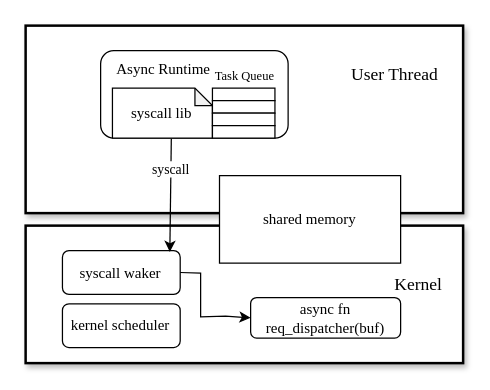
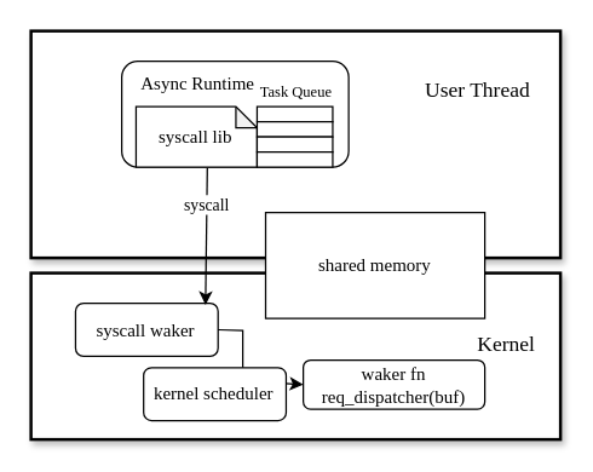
  <mxCell id="0" />
  <mxCell id="1" parent="0" />
  <mxCell id="2" value="" style="rounded=0;whiteSpace=wrap;html=1;strokeWidth=2;container=0;shadow=1;" vertex="1" parent="1"><mxGeometry x="20" y="20" width="350" height="150" as="geometry" /></mxCell>
  <mxCell id="3" value="" style="rounded=0;whiteSpace=wrap;html=1;strokeWidth=2;container=0;shadow=1;" vertex="1" parent="1"><mxGeometry x="20" y="180" width="350" height="110" as="geometry" /></mxCell>
  <mxCell id="4" value="" style="rounded=1;whiteSpace=wrap;html=1;" vertex="1" parent="1"><mxGeometry x="80" y="40" width="150" height="70" as="geometry" /></mxCell>
  <mxCell id="5" value="&lt;font face=&quot;Times New Roman&quot;&gt;Async Runtime&lt;/font&gt;" style="text;html=1;align=center;verticalAlign=middle;resizable=0;points=[];autosize=1;strokeColor=none;fillColor=none;" vertex="1" parent="1"><mxGeometry x="80" y="40" width="100" height="30" as="geometry" /></mxCell>
  <mxCell id="6" value="&lt;font face=&quot;Times New Roman&quot;&gt;syscall waker&lt;/font&gt;" style="rounded=1;whiteSpace=wrap;html=1;" vertex="1" parent="1"><mxGeometry x="49.45" y="200" width="94.21" height="35" as="geometry" /></mxCell>
  <mxCell id="7" value="" style="endArrow=classic;html=1;rounded=0;exitX=0.377;exitY=1.005;exitDx=0;exitDy=0;exitPerimeter=0;entryX=0.912;entryY=0.031;entryDx=0;entryDy=0;entryPerimeter=0;" edge="1" parent="1" source="4" target="6"><mxGeometry width="50" height="50" relative="1" as="geometry"><mxPoint x="310" y="240" as="sourcePoint" /><mxPoint x="127" y="220" as="targetPoint" /></mxGeometry></mxCell>
  <mxCell id="8" value="&lt;font face=&quot;Times New Roman&quot;&gt;syscall&lt;/font&gt;" style="edgeLabel;html=1;align=center;verticalAlign=middle;resizable=0;points=[];" vertex="1" connectable="0" parent="7"><mxGeometry x="-0.468" y="-1" relative="1" as="geometry"><mxPoint as="offset" /></mxGeometry></mxCell>
- <mxCell id="9" value="&lt;font face=&quot;Times New Roman&quot;&gt;async fn req_&lt;/font&gt;&lt;span style=&quot;font-family: &amp;quot;Times New Roman&amp;quot;;&quot;&gt;dispatcher&lt;/span&gt;&lt;font face=&quot;Times New Roman&quot;&gt;(buf)&lt;/font&gt;" style="rounded=1;whiteSpace=wrap;html=1;" vertex="1" parent="1"><mxGeometry x="200" y="237.5" width="120" height="32.5" as="geometry" /></mxCell>
+ <mxCell id="9" value="&lt;font face=&quot;Times New Roman&quot;&gt;waker fn req_&lt;/font&gt;&lt;span style=&quot;font-family: &amp;quot;Times New Roman&amp;quot;;&quot;&gt;dispatcher&lt;/span&gt;&lt;font face=&quot;Times New Roman&quot;&gt;(buf)&lt;/font&gt;" style="rounded=1;whiteSpace=wrap;html=1;" vertex="1" parent="1"><mxGeometry x="200" y="237.5" width="120" height="32.5" as="geometry" /></mxCell>
  <mxCell id="10" value="&lt;font face=&quot;Times New Roman&quot;&gt;syscall lib&lt;/font&gt;" style="shape=note;whiteSpace=wrap;html=1;backgroundOutline=1;darkOpacity=0.05;size=14;" vertex="1" parent="1"><mxGeometry x="89.45" y="70" width="80" height="40" as="geometry" /></mxCell>
  <mxCell id="11" value="" style="rounded=0;whiteSpace=wrap;html=1;" vertex="1" parent="1"><mxGeometry x="169.45" y="70" width="50" height="10" as="geometry" /></mxCell>
  <mxCell id="12" value="" style="rounded=0;whiteSpace=wrap;html=1;" vertex="1" parent="1"><mxGeometry x="169.45" y="80" width="50" height="10" as="geometry" /></mxCell>
  <mxCell id="13" value="" style="rounded=0;whiteSpace=wrap;html=1;" vertex="1" parent="1"><mxGeometry x="169.45" y="90" width="50" height="10" as="geometry" /></mxCell>
  <mxCell id="14" value="" style="rounded=0;whiteSpace=wrap;html=1;" vertex="1" parent="1"><mxGeometry x="169.45" y="100" width="50" height="10" as="geometry" /></mxCell>
  <mxCell id="15" value="&lt;font style=&quot;font-size: 10px;&quot; face=&quot;Times New Roman&quot;&gt;Task Queue&lt;/font&gt;" style="text;html=1;align=center;verticalAlign=middle;resizable=0;points=[];autosize=1;strokeColor=none;fillColor=none;" vertex="1" parent="1"><mxGeometry x="160" y="45" width="70" height="30" as="geometry" /></mxCell>
  <mxCell id="16" value="" style="endArrow=classic;html=1;rounded=0;exitX=1;exitY=0.5;exitDx=0;exitDy=0;entryX=0;entryY=0.5;entryDx=0;entryDy=0;" edge="1" parent="1" source="6" target="9"><mxGeometry width="50" height="50" relative="1" as="geometry"><mxPoint x="310" y="202.5" as="sourcePoint" /><mxPoint x="360" y="152.5" as="targetPoint" /><Array as="points"><mxPoint x="160" y="218" /><mxPoint x="160" y="253" /><mxPoint x="180" y="252.5" /></Array></mxGeometry></mxCell>
  <mxCell id="17" value="&lt;font face=&quot;Times New Roman&quot;&gt;shared memory&lt;/font&gt;" style="rounded=0;whiteSpace=wrap;html=1;" vertex="1" parent="1"><mxGeometry x="175.1" y="140" width="144.9" height="70" as="geometry" /></mxCell>
- <mxCell id="18" value="&lt;font face=&quot;Times New Roman&quot;&gt;kernel scheduler&lt;/font&gt;" style="rounded=1;whiteSpace=wrap;html=1;" vertex="1" parent="1"><mxGeometry x="49.45" y="242.5" width="94.21" height="35" as="geometry" /></mxCell>
+ <mxCell id="18" value="&lt;font face=&quot;Times New Roman&quot;&gt;kernel scheduler&lt;/font&gt;" style="rounded=1;whiteSpace=wrap;html=1;" vertex="1" parent="1"><mxGeometry x="94.45" y="242.5" width="94.21" height="35" as="geometry" /></mxCell>
  <mxCell id="19" value="&lt;font style=&quot;font-size: 14px;&quot; face=&quot;Times New Roman&quot;&gt;User Thread&lt;/font&gt;" style="text;html=1;align=center;verticalAlign=middle;resizable=0;points=[];autosize=1;strokeColor=none;fillColor=none;" vertex="1" parent="1"><mxGeometry x="270" y="45" width="90" height="30" as="geometry" /></mxCell>
  <mxCell id="20" value="&lt;font style=&quot;font-size: 14px;&quot; face=&quot;Times New Roman&quot;&gt;Kernel&lt;/font&gt;" style="text;html=1;align=center;verticalAlign=middle;resizable=0;points=[];autosize=1;strokeColor=none;fillColor=none;" vertex="1" parent="1"><mxGeometry x="304" y="212.5" width="60" height="30" as="geometry" /></mxCell>
